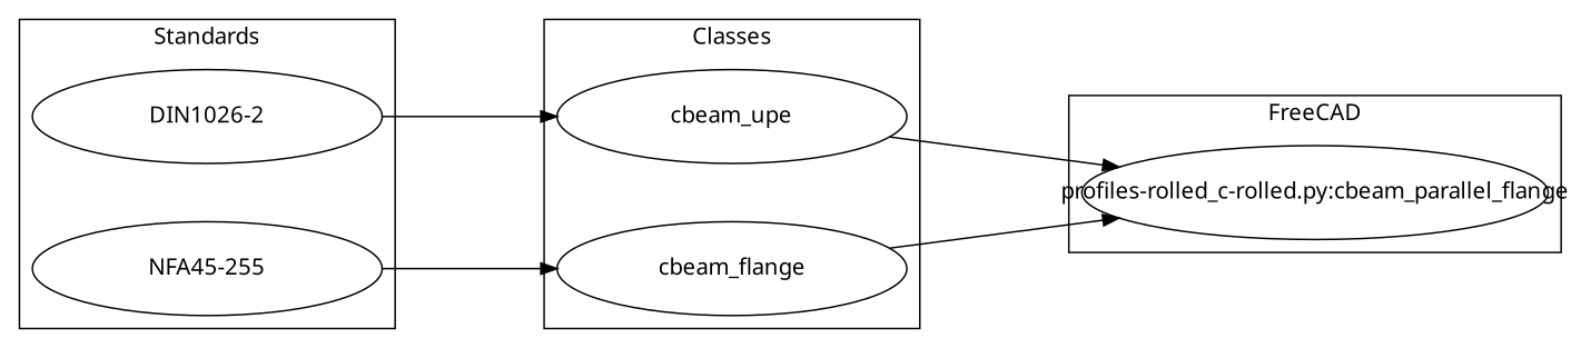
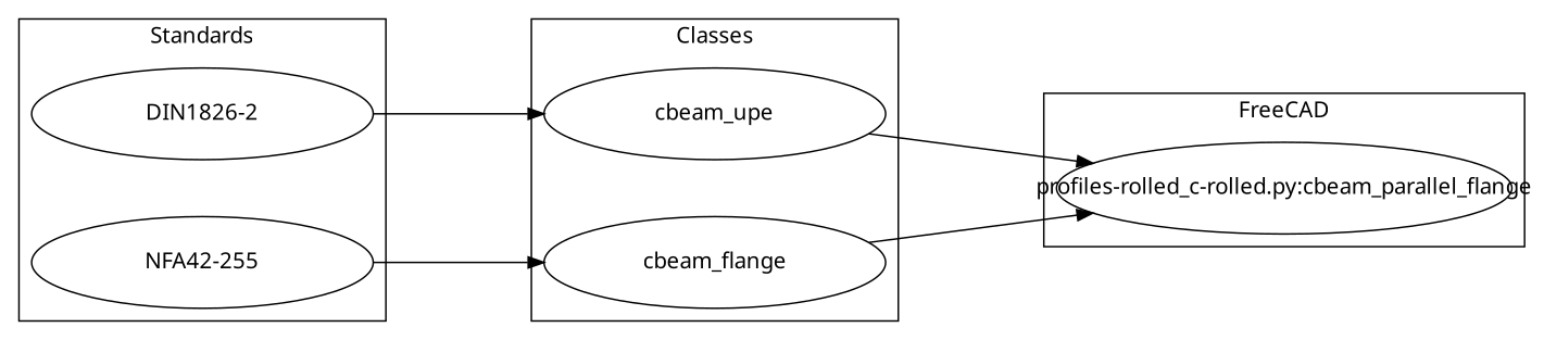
  digraph {
    fontname="Noto Sans"
    nodesep=0.5
    rankdir=LR
    ranksep=1.5
    splines=polyline
    node [fixedsize=true fontname="Noto Sans"]
    edge [fontname="Noto Sans"]
    cbeam_upe [height=0.8 width=3]
    n2 [height=0.8 label=cbeam_flange width=3]
-   "DIN1026-2" [height=0.8 width=3]
-   "NFA45-255" [height=0.8 width=3]
+   "DIN1026-2" [height=0.8 width=3 label="DIN1826-2"]
+   "NFA45-255" [height=0.8 width=3 label="NFA42-255"]
    n5 [height=0.8 label="profiles-rolled_c-rolled.py:cbeam_parallel_flange" width=4]
    subgraph cluster_1 {
      label=Classes
      cbeam_upe
      n2
    }
    subgraph cluster_2 {
      label=Standards
      "DIN1026-2"
      "NFA45-255"
    }
    subgraph cluster_3 {
      label=FreeCAD
      n5
    }
    subgraph cluster_4 {
      label=OpenSCAD
    }
    cbeam_upe -> n5
    n2 -> n5
    "DIN1026-2" -> cbeam_upe
    "NFA45-255" -> n2
  }
